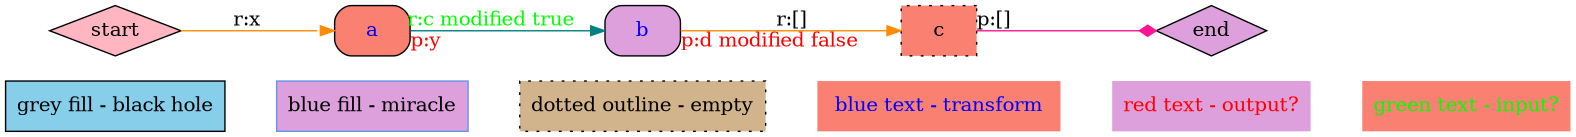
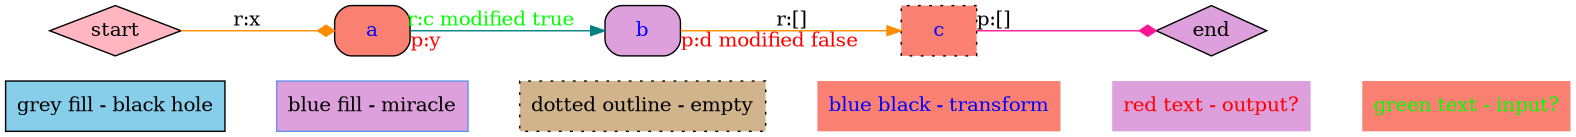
  digraph {
    rankdir=LR
    node [fillcolor=plum shape=box style=filled]
    edge [style=invis]
    n1 [fillcolor=skyblue label="grey fill - black hole"]
    n2 [color=cornflowerblue label="blue fill - miracle"]
    n3 [fillcolor=tan label="dotted outline - empty" style="dotted,filled"]
-   n4 [fillcolor=salmon fontcolor=blue label="blue text - transform" shape=plaintext]
+   n4 [fillcolor=salmon fontcolor=blue label="blue black - transform" shape=plaintext]
    n5 [fontcolor=red label="red text - output?" shape=plaintext]
    n6 [fillcolor=salmon fontcolor=green label="green text - input?" shape=plaintext]
    n7 [fillcolor=lightpink label=start shape=diamond]
    n8 [fillcolor=salmon fontcolor=blue label=a style="rounded,filled"]
    n9 [fontcolor=blue label=b style="rounded,filled"]
-   n10 [fillcolor=salmon label=c style="dotted,filled"]
+   n10 [fillcolor=salmon label=c style="dotted,filled" fontcolor=blue]
    n11 [label=end shape=diamond]
    n1 -> n2
    n2 -> n3
    n3 -> n4
    n4 -> n5
    n5 -> n6
-   n7 -> n8 [arrowhead=normal color=darkorange fontcolor=BLACK label="r:x " labelfloat=true style=solid weight=1]
+   n7 -> n8 [arrowhead=diamond color=darkorange fontcolor=BLACK label="r:x " labelfloat=true style=solid weight=1]
    n8 -> n9 [arrowhead=normal color=teal fontcolor=green label="r:c modified true " labelfloat=true labelfontcolor=red style=solid taillabel="p:y " weight=1]
    n9 -> n10 [arrowhead=normal color=darkorange fontcolor=BLACK label="r:[]" labelfloat=true labelfontcolor=red style=solid taillabel="p:d modified false " weight=1]
    n10 -> n11 [arrowhead=diamond color=deeppink labelfloat=true labelfontcolor=black style=solid taillabel="p:[]" weight=1]
  }
